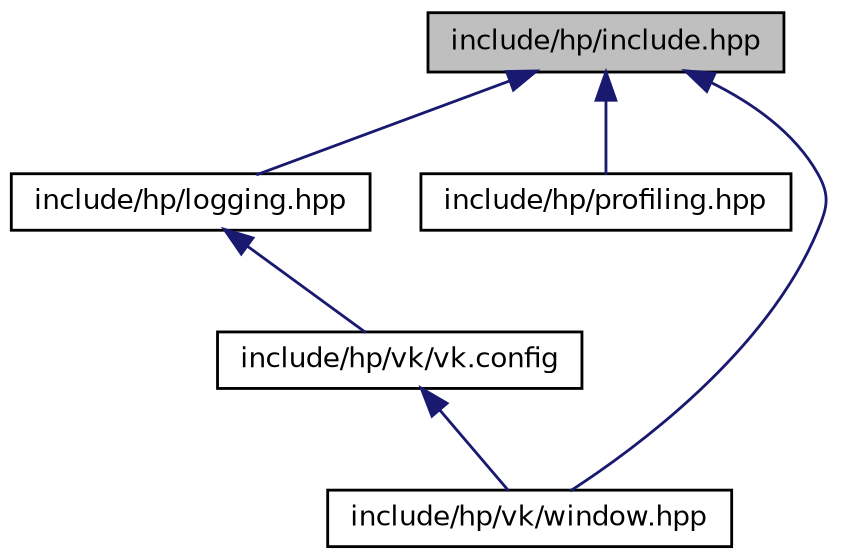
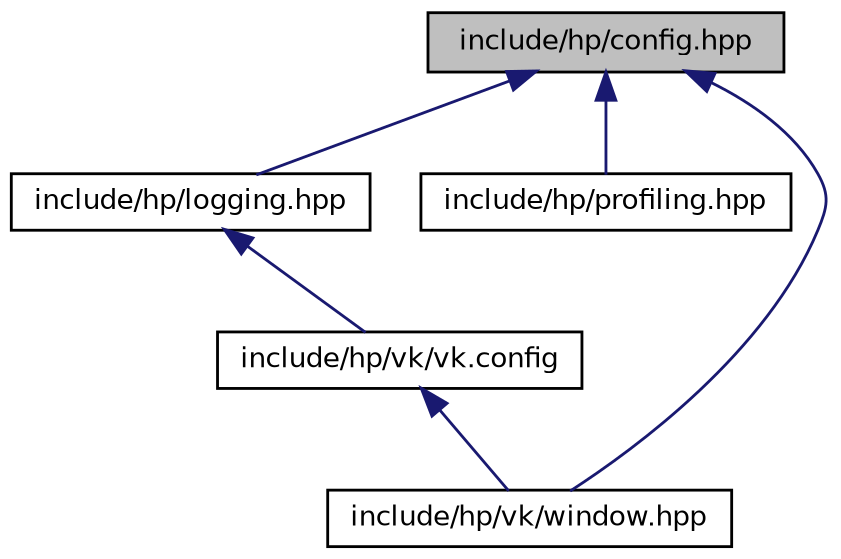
  digraph {
    node [color=black fillcolor=white fontname=Helvetica fontsize=10 shape=record style=filled]
    edge [color=midnightblue dir=back fontname=Helvetica fontsize=10 labelfontname=Helvetica labelfontsize=10 style=solid]
-   n1 [fillcolor=grey75 fontcolor=black height=0.2 label="include/hp/include.hpp" width=0.4]
+   n1 [fillcolor=grey75 fontcolor=black height=0.2 label="include/hp/config.hpp" width=0.4]
    n2 [height=0.2 label="include/hp/logging.hpp" width=0.4]
    n3 [height=0.2 label="include/hp/profiling.hpp" width=0.4]
    n4 [height=0.2 label="include/hp/vk/window.hpp" width=0.4]
    n5 [height=0.2 label="include/hp/vk/vk.config" width=0.4]
    n1 -> n2
    n1 -> n3
    n1 -> n4
    n2 -> n5
    n5 -> n4
  }
